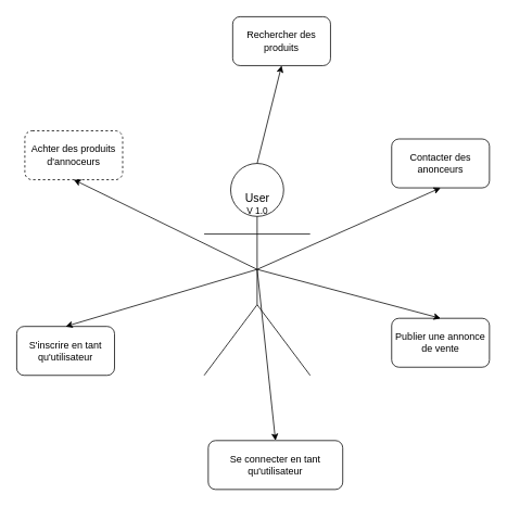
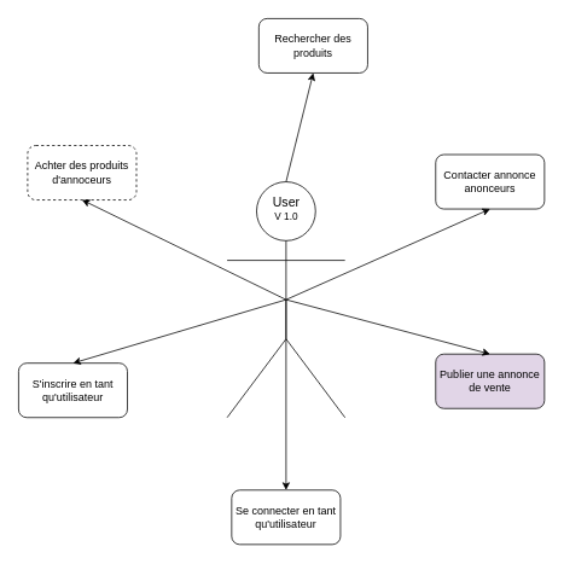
  <mxCell id="0" />
  <mxCell id="1" parent="0" />
  <mxCell id="2" value="" style="shape=umlActor;verticalLabelPosition=bottom;verticalAlign=top;html=1;outlineConnect=0;" vertex="1" parent="1"><mxGeometry x="250" y="200" width="130" height="260" as="geometry" /></mxCell>
  <mxCell id="3" value="Achter des produits d'annoceurs" style="rounded=1;whiteSpace=wrap;html=1;dashed=1;" vertex="1" parent="1"><mxGeometry x="30" y="160" width="120" height="60" as="geometry" /></mxCell>
- <mxCell id="4" value="Se connecter en tant qu'utilisateur" style="rounded=1;whiteSpace=wrap;html=1;" vertex="1" parent="1"><mxGeometry x="255" y="540" width="165" height="60" as="geometry" /></mxCell>
+ <mxCell id="4" value="Se connecter en tant qu'utilisateur" style="rounded=1;whiteSpace=wrap;html=1;" vertex="1" parent="1"><mxGeometry x="255" y="540" width="120" height="60" as="geometry" /></mxCell>
  <mxCell id="5" value="S'inscrire en tant qu'utilisateur" style="rounded=1;whiteSpace=wrap;html=1;" vertex="1" parent="1"><mxGeometry x="20" y="400" width="120" height="60" as="geometry" /></mxCell>
- <mxCell id="6" value="Contacter des anonceurs" style="rounded=1;whiteSpace=wrap;html=1;" vertex="1" parent="1"><mxGeometry x="480" y="170" width="120" height="60" as="geometry" /></mxCell>
- <mxCell id="7" value="Publier une annonce de vente" style="rounded=1;whiteSpace=wrap;html=1;" vertex="1" parent="1"><mxGeometry x="480" y="390" width="120" height="60" as="geometry" /></mxCell>
+ <mxCell id="6" value="Contacter annonce anonceurs" style="rounded=1;whiteSpace=wrap;html=1;" vertex="1" parent="1"><mxGeometry x="480" y="170" width="120" height="60" as="geometry" /></mxCell>
+ <mxCell id="7" value="Publier une annonce de vente" style="rounded=1;whiteSpace=wrap;html=1;fillColor=#e1d5e7;" vertex="1" parent="1"><mxGeometry x="480" y="390" width="120" height="60" as="geometry" /></mxCell>
  <mxCell id="8" value="Rechercher des produits" style="rounded=1;whiteSpace=wrap;html=1;" vertex="1" parent="1"><mxGeometry x="285" y="20" width="120" height="60" as="geometry" /></mxCell>
  <mxCell id="9" value="" style="endArrow=classic;html=1;exitX=0.5;exitY=0.5;exitDx=0;exitDy=0;exitPerimeter=0;entryX=0.5;entryY=1;entryDx=0;entryDy=0;" edge="1" parent="1" source="2" target="3"><mxGeometry width="50" height="50" relative="1" as="geometry"><mxPoint x="140" y="330" as="sourcePoint" /><mxPoint x="190" y="280" as="targetPoint" /></mxGeometry></mxCell>
  <mxCell id="10" value="" style="endArrow=classic;html=1;exitX=0.5;exitY=0.5;exitDx=0;exitDy=0;exitPerimeter=0;entryX=0.5;entryY=0;entryDx=0;entryDy=0;" edge="1" parent="1" source="2" target="5"><mxGeometry width="50" height="50" relative="1" as="geometry"><mxPoint x="325" y="340" as="sourcePoint" /><mxPoint x="100" y="230" as="targetPoint" /></mxGeometry></mxCell>
  <mxCell id="11" value="" style="endArrow=classic;html=1;entryX=0.5;entryY=0;entryDx=0;entryDy=0;" edge="1" parent="1" target="4"><mxGeometry width="50" height="50" relative="1" as="geometry"><mxPoint x="315" y="330" as="sourcePoint" /><mxPoint x="110" y="240" as="targetPoint" /></mxGeometry></mxCell>
  <mxCell id="12" value="" style="endArrow=classic;html=1;entryX=0.5;entryY=0;entryDx=0;entryDy=0;" edge="1" parent="1" target="7"><mxGeometry width="50" height="50" relative="1" as="geometry"><mxPoint x="315" y="330" as="sourcePoint" /><mxPoint x="120" y="250" as="targetPoint" /></mxGeometry></mxCell>
  <mxCell id="13" value="" style="endArrow=classic;html=1;exitX=0.5;exitY=0.5;exitDx=0;exitDy=0;exitPerimeter=0;entryX=0.5;entryY=1;entryDx=0;entryDy=0;" edge="1" parent="1" source="2" target="6"><mxGeometry width="50" height="50" relative="1" as="geometry"><mxPoint x="665" y="350" as="sourcePoint" /><mxPoint x="440" y="240" as="targetPoint" /></mxGeometry></mxCell>
  <mxCell id="14" value="" style="endArrow=classic;html=1;exitX=0.5;exitY=0;exitDx=0;exitDy=0;exitPerimeter=0;entryX=0.5;entryY=1;entryDx=0;entryDy=0;" edge="1" parent="1" source="2" target="8"><mxGeometry width="50" height="50" relative="1" as="geometry"><mxPoint x="275" y="160" as="sourcePoint" /><mxPoint x="50" y="50" as="targetPoint" /></mxGeometry></mxCell>
- <mxCell id="15" value="&lt;font&gt;&lt;span style=&quot;font-size: 14px&quot;&gt;User&lt;/span&gt;&lt;br&gt;&lt;font style=&quot;font-size: 11px&quot;&gt;V 1.0&lt;/font&gt;&lt;/font&gt;" style="text;html=1;align=center;verticalAlign=middle;resizable=0;points=[];autosize=1;" vertex="1" parent="1"><mxGeometry x="290" y="235" width="50" height="30" as="geometry" /></mxCell>
+ <mxCell id="15" value="&lt;font&gt;&lt;span style=&quot;font-size: 14px&quot;&gt;User&lt;/span&gt;&lt;br&gt;&lt;font style=&quot;font-size: 11px&quot;&gt;V 1.0&lt;/font&gt;&lt;/font&gt;" style="text;html=1;align=center;verticalAlign=middle;resizable=0;points=[];autosize=1;" vertex="1" parent="1"><mxGeometry x="290" y="215" width="50" height="30" as="geometry" /></mxCell>
